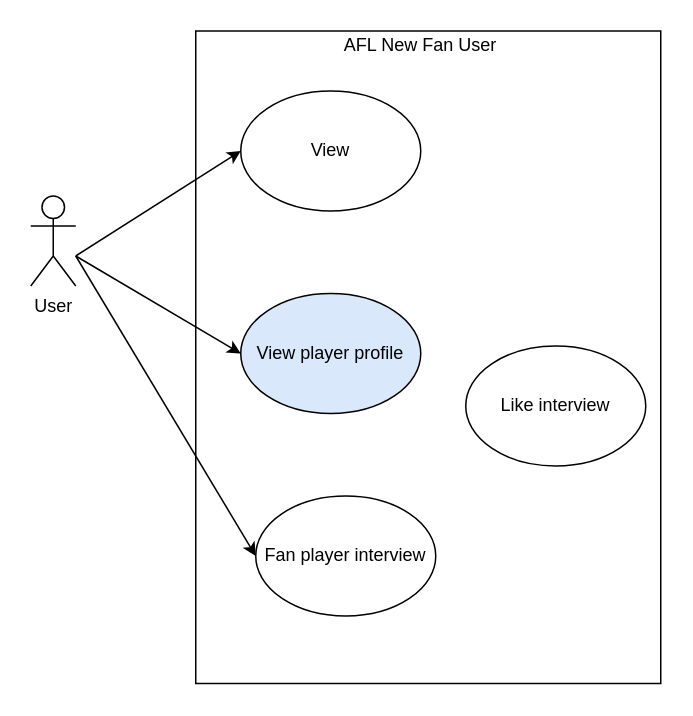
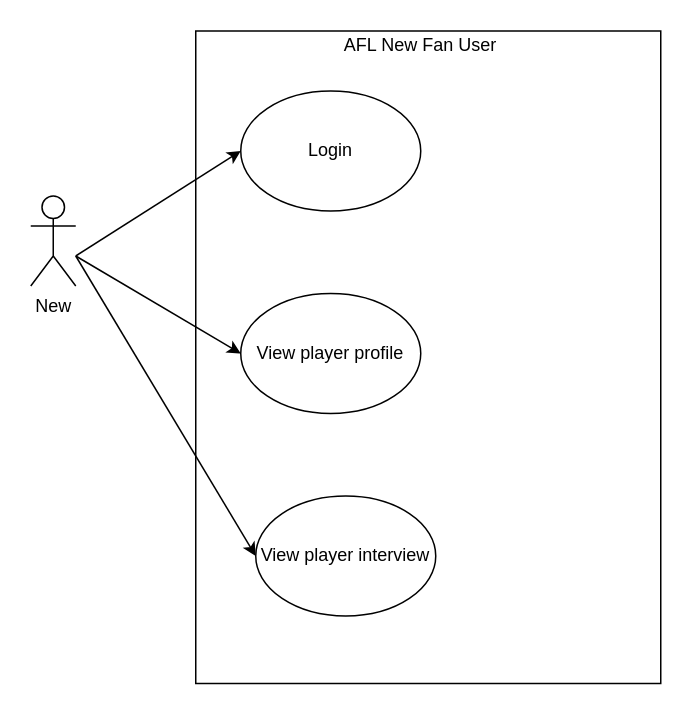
  <mxCell id="0" />
  <mxCell id="1" parent="0" />
- <mxCell id="2" value="User" parent="1" vertex="1" style="shape=umlActor;verticalLabelPosition=bottom;labelBackgroundColor=#ffffff;verticalAlign=top;html=1;outlineConnect=0;"><mxGeometry as="geometry" height="60" width="30" y="130" x="20" /></mxCell>
+ <mxCell id="2" value="New" parent="1" vertex="1" style="shape=umlActor;verticalLabelPosition=bottom;labelBackgroundColor=#ffffff;verticalAlign=top;html=1;outlineConnect=0;"><mxGeometry as="geometry" height="60" width="30" y="130" x="20" /></mxCell>
  <mxCell id="3" value="" parent="1" vertex="1" style="rounded=0;whiteSpace=wrap;html=1;gradientColor=none;fillColor=none;"><mxGeometry as="geometry" height="435" width="310" y="20" x="130" /></mxCell>
- <mxCell id="4" value="View&lt;br&gt;" parent="1" vertex="1" style="ellipse;whiteSpace=wrap;html=1;"><mxGeometry as="geometry" height="80" width="120" y="60" x="160" /></mxCell>
+ <mxCell id="4" value="Login&lt;br&gt;" parent="1" vertex="1" style="ellipse;whiteSpace=wrap;html=1;"><mxGeometry as="geometry" height="80" width="120" y="60" x="160" /></mxCell>
  <mxCell id="5" value="" parent="1" style="endArrow=classic;html=1;entryX=0;entryY=0.5;entryDx=0;entryDy=0;" target="4" edge="1"><mxGeometry as="geometry" height="50" width="50" relative="1"><mxPoint as="sourcePoint" y="170" x="50" /><mxPoint as="targetPoint" y="130" x="130" /></mxGeometry></mxCell>
- <mxCell id="6" value="Like interview&lt;br&gt;" parent="1" vertex="1" style="ellipse;whiteSpace=wrap;html=1;"><mxGeometry as="geometry" height="80" width="120" y="230" x="310" /></mxCell>
- <mxCell id="7" value="Fan player interview&lt;br&gt;" parent="1" vertex="1" style="ellipse;whiteSpace=wrap;html=1;"><mxGeometry as="geometry" height="80" width="120" y="330" x="170" /></mxCell>
- <mxCell id="8" value="View player profile&lt;br&gt;" parent="1" vertex="1" style="ellipse;whiteSpace=wrap;html=1;fillColor=#dae8fc;"><mxGeometry as="geometry" height="80" width="120" y="195" x="160" /></mxCell>
+ <mxCell id="7" value="View player interview&lt;br&gt;" parent="1" vertex="1" style="ellipse;whiteSpace=wrap;html=1;"><mxGeometry as="geometry" height="80" width="120" y="330" x="170" /></mxCell>
+ <mxCell id="8" value="View player profile&lt;br&gt;" parent="1" vertex="1" style="ellipse;whiteSpace=wrap;html=1;"><mxGeometry as="geometry" height="80" width="120" y="195" x="160" /></mxCell>
  <mxCell id="9" value="AFL New Fan User&lt;br&gt;" parent="1" vertex="1" style="text;html=1;strokeColor=none;fillColor=none;align=center;verticalAlign=middle;whiteSpace=wrap;rounded=0;"><mxGeometry as="geometry" height="20" width="200" y="20" x="180" /></mxCell>
  <mxCell id="10" value="" parent="1" style="endArrow=classic;html=1;entryX=0;entryY=0.5;entryDx=0;entryDy=0;" target="8" edge="1"><mxGeometry as="geometry" height="50" width="50" relative="1"><mxPoint as="sourcePoint" y="170" x="50" /><mxPoint as="targetPoint" y="110" x="170" /></mxGeometry></mxCell>
  <mxCell id="11" value="" parent="1" style="endArrow=classic;html=1;entryX=0;entryY=0.5;entryDx=0;entryDy=0;" target="7" edge="1"><mxGeometry as="geometry" height="50" width="50" relative="1"><mxPoint as="sourcePoint" y="170" x="50" /><mxPoint as="targetPoint" y="210" x="170" /></mxGeometry></mxCell>
